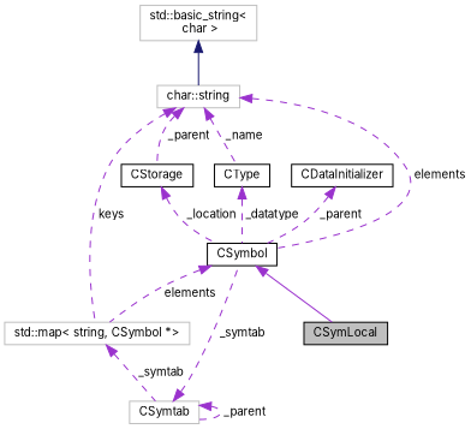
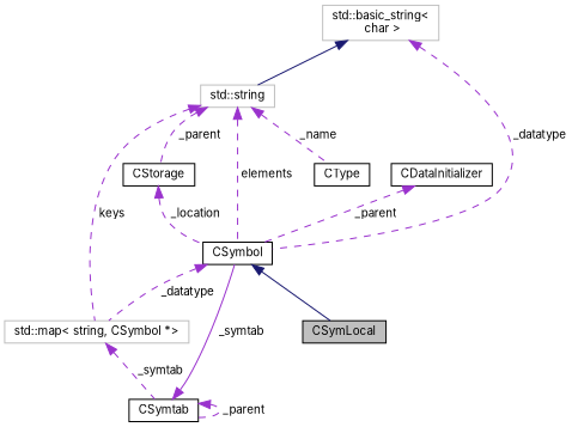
  digraph {
    fontname=Inter
    node [color=black fillcolor=white fontname=Inter fontsize=10 shape=record style=filled]
    edge [color=darkorchid3 dir=back fontname=Inter fontsize=10 labelfontname=Helvetica labelfontsize=10 style=dashed]
    n1 [fillcolor=grey75 fontcolor=black height=0.2 label=CSymLocal width=0.4]
    n2 [height=0.2 label=CSymbol width=0.4]
    n3 [color=grey75 height=0.2 label="std::map\< string, CSymbol *\>" width=0.4]
-   n4 [color=grey75 height=0.2 label=CSymtab width=0.4]
+   n4 [height=0.2 label=CSymtab width=0.4]
    n5 [height=0.2 label=CStorage width=0.4]
-   n6 [color=grey75 height=0.2 label="char::string" width=0.4]
+   n6 [color=grey75 height=0.2 label="std::string" width=0.4]
    n7 [height=0.2 label=CType width=0.4]
    n8 [color=grey75 height=0.2 label="std::basic_string\<\l char \>" width=0.4]
    n9 [height=0.2 label=CDataInitializer width=0.4]
-   n2 -> n1 [style=solid]
-   n2 -> n3 [label=" elements"]
+   n2 -> n1 [color=midnightblue style=solid]
+   n2 -> n3 [label=" _datatype"]
    n3 -> n4 [label=" _symtab"]
-   n4 -> n2 [label=" _symtab"]
+   n4 -> n2 [label=" _symtab" style=solid]
    n4 -> n4 [label=" _parent"]
    n5 -> n2 [label=" _location"]
    n6 -> n2 [label=" elements"]
    n6 -> n3 [label=" keys"]
    n6 -> n5 [label=" _parent"]
    n6 -> n7 [label=" _name"]
-   n7 -> n2 [label=" _datatype"]
+   n8 -> n2 [label=" _datatype"]
    n8 -> n6 [color=midnightblue style=solid]
    n9 -> n2 [label=" _parent"]
  }
